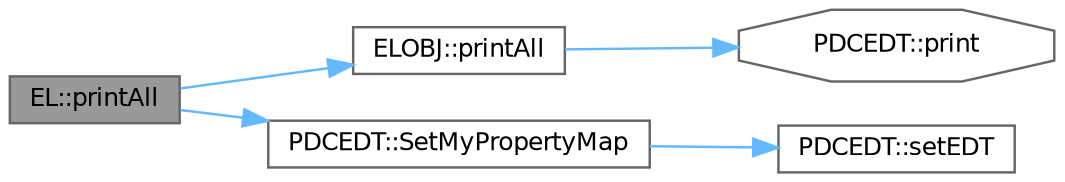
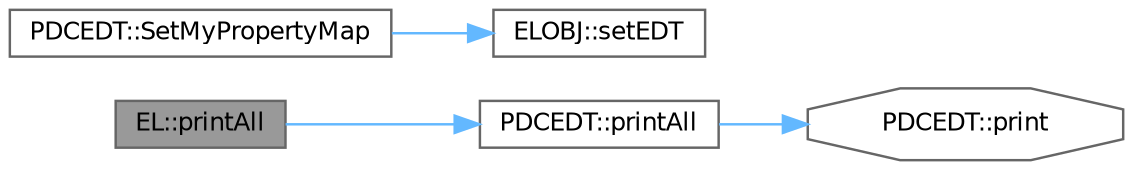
  digraph {
    rankdir=LR
    node [color=grey40 fillcolor=white fontname=Helvetica fontsize=10 shape=box style=filled]
    edge [color=steelblue1 fontname=Helvetica fontsize=10 labelfontname=Helvetica labelfontsize=10 style=solid]
    n1 [color=gray40 fillcolor=grey60 fontcolor=black height=0.2 label="EL::printAll" width=0.4]
-   n2 [height=0.2 label="ELOBJ::printAll" width=0.4]
+   n2 [height=0.2 label="PDCEDT::printAll" width=0.4]
    n3 [height=0.2 label="PDCEDT::SetMyPropertyMap" width=0.4]
    n4 [height=0.2 label="PDCEDT::print" shape=octagon width=0.4]
-   n5 [height=0.2 label="PDCEDT::setEDT" width=0.4]
+   n5 [height=0.2 label="ELOBJ::setEDT" width=0.4]
    n1 -> n2
-   n1 -> n3
    n2 -> n4
    n3 -> n5
  }
